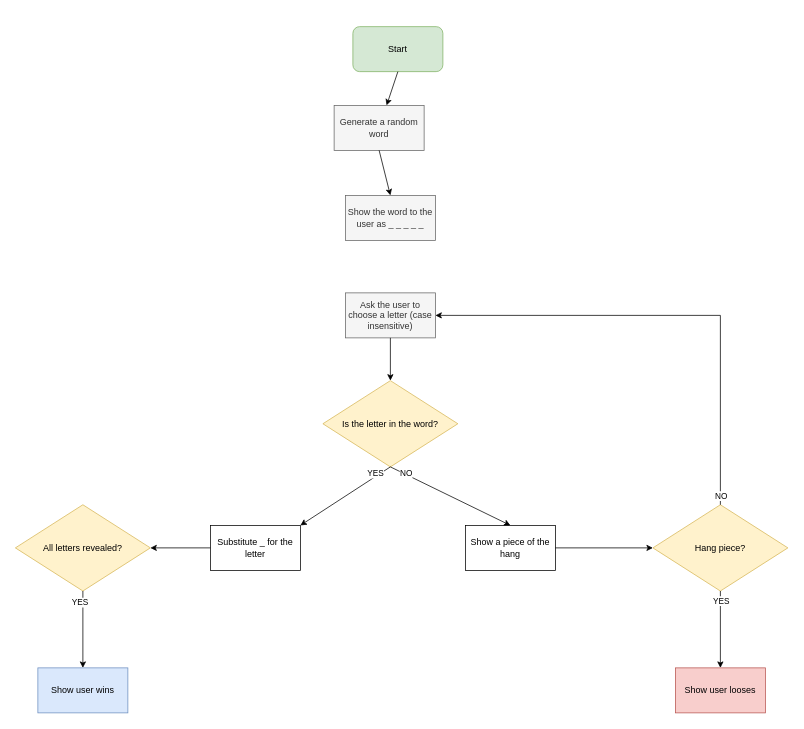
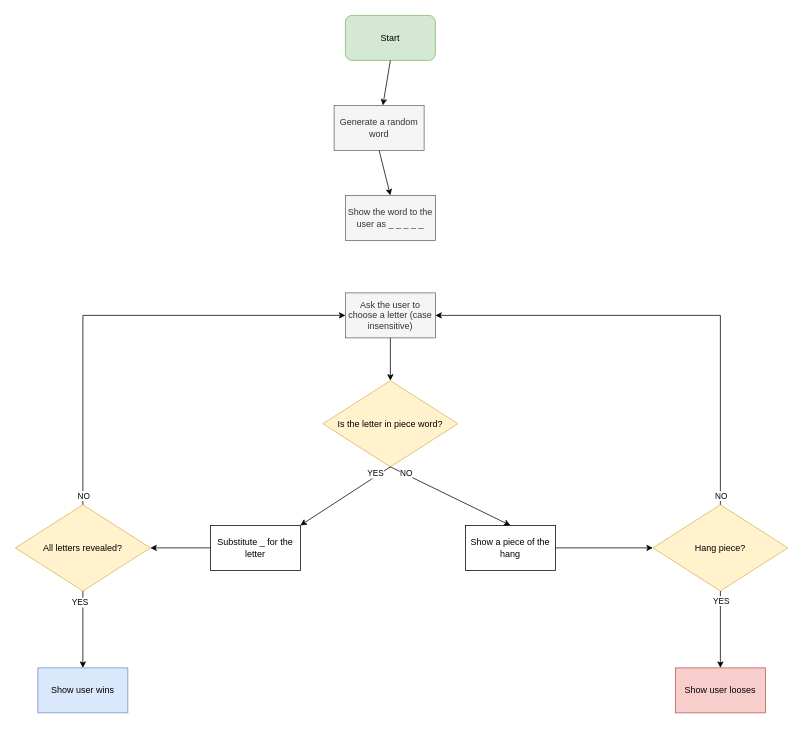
  <mxCell id="0" />
  <mxCell id="1" parent="0" />
- <mxCell id="2" value="Start" style="rounded=1;whiteSpace=wrap;html=1;fillColor=#d5e8d4;strokeColor=#82b366;" vertex="1" parent="1"><mxGeometry x="470" y="35" width="120" height="60" as="geometry" /></mxCell>
+ <mxCell id="2" value="Start" style="rounded=1;whiteSpace=wrap;html=1;fillColor=#d5e8d4;strokeColor=#82b366;" vertex="1" parent="1"><mxGeometry x="460" y="20" width="120" height="60" as="geometry" /></mxCell>
  <mxCell id="3" value="Generate a random word" style="rounded=0;whiteSpace=wrap;html=1;fillColor=#f5f5f5;fontColor=#333333;strokeColor=#666666;" vertex="1" parent="1"><mxGeometry x="445" y="140" width="120" height="60" as="geometry" /></mxCell>
  <mxCell id="4" value="" style="endArrow=classic;html=1;rounded=0;exitX=0.5;exitY=1;exitDx=0;exitDy=0;" edge="1" parent="1" source="2" target="3"><mxGeometry width="50" height="50" relative="1" as="geometry"><mxPoint x="530" y="250" as="sourcePoint" /><mxPoint x="580" y="200" as="targetPoint" /></mxGeometry></mxCell>
  <mxCell id="5" value="Show the word to the user as _ _ _ _ _" style="rounded=0;whiteSpace=wrap;html=1;fillColor=#f5f5f5;fontColor=#333333;strokeColor=#666666;" vertex="1" parent="1"><mxGeometry x="460" y="260" width="120" height="60" as="geometry" /></mxCell>
  <mxCell id="6" value="" style="endArrow=classic;html=1;rounded=0;exitX=0.5;exitY=1;exitDx=0;exitDy=0;entryX=0.5;entryY=0;entryDx=0;entryDy=0;" edge="1" parent="1" source="3" target="5"><mxGeometry width="50" height="50" relative="1" as="geometry"><mxPoint x="530" y="250" as="sourcePoint" /><mxPoint x="580" y="200" as="targetPoint" /></mxGeometry></mxCell>
  <mxCell id="7" value="Ask the user to choose a letter (case insensitive)" style="rounded=0;whiteSpace=wrap;html=1;fillColor=#f5f5f5;fontColor=#333333;strokeColor=#666666;" vertex="1" parent="1"><mxGeometry x="460" y="390" width="120" height="60" as="geometry" /></mxCell>
- <mxCell id="8" value="Is the letter in the word?" style="rhombus;whiteSpace=wrap;html=1;fillColor=#fff2cc;strokeColor=#d6b656;" vertex="1" parent="1"><mxGeometry x="430" y="507" width="180" height="115" as="geometry" /></mxCell>
+ <mxCell id="8" value="Is the letter in piece word?" style="rhombus;whiteSpace=wrap;html=1;fillColor=#fff2cc;strokeColor=#d6b656;" vertex="1" parent="1"><mxGeometry x="430" y="507" width="180" height="115" as="geometry" /></mxCell>
  <mxCell id="9" value="" style="endArrow=classic;html=1;rounded=0;exitX=0.5;exitY=1;exitDx=0;exitDy=0;" edge="1" parent="1" source="7" target="8"><mxGeometry width="50" height="50" relative="1" as="geometry"><mxPoint x="530" y="620" as="sourcePoint" /><mxPoint x="580" y="570" as="targetPoint" /></mxGeometry></mxCell>
  <mxCell id="10" value="Substitute _ for the letter" style="rounded=0;whiteSpace=wrap;html=1;" vertex="1" parent="1"><mxGeometry x="280" y="700" width="120" height="60" as="geometry" /></mxCell>
  <mxCell id="11" value="" style="endArrow=classic;html=1;rounded=0;entryX=1;entryY=0;entryDx=0;entryDy=0;exitX=0.5;exitY=1;exitDx=0;exitDy=0;" edge="1" parent="1" source="8" target="10"><mxGeometry relative="1" as="geometry"><mxPoint x="500" y="590" as="sourcePoint" /><mxPoint x="600" y="590" as="targetPoint" /></mxGeometry></mxCell>
  <mxCell id="12" value="YES" style="edgeLabel;resizable=0;html=1;align=center;verticalAlign=middle;" connectable="0" vertex="1" parent="11"><mxGeometry relative="1" as="geometry"><mxPoint x="40" y="-31" as="offset" /></mxGeometry></mxCell>
  <mxCell id="13" value="Show a piece of the hang" style="rounded=0;whiteSpace=wrap;html=1;" vertex="1" parent="1"><mxGeometry x="620" y="700" width="120" height="60" as="geometry" /></mxCell>
  <mxCell id="14" value="" style="endArrow=classic;html=1;rounded=0;exitX=0.5;exitY=1;exitDx=0;exitDy=0;entryX=0.5;entryY=0;entryDx=0;entryDy=0;" edge="1" parent="1" source="8" target="13"><mxGeometry relative="1" as="geometry"><mxPoint x="500" y="690" as="sourcePoint" /><mxPoint x="600" y="690" as="targetPoint" /></mxGeometry></mxCell>
  <mxCell id="15" value="NO" style="edgeLabel;resizable=0;html=1;align=center;verticalAlign=middle;" connectable="0" vertex="1" parent="14"><mxGeometry relative="1" as="geometry"><mxPoint x="-60" y="-31" as="offset" /></mxGeometry></mxCell>
  <mxCell id="16" value="All letters revealed?" style="rhombus;whiteSpace=wrap;html=1;fillColor=#fff2cc;strokeColor=#d6b656;" vertex="1" parent="1"><mxGeometry x="20" y="672.5" width="180" height="115" as="geometry" /></mxCell>
+ <mxCell id="17" value="" style="endArrow=classic;html=1;rounded=0;exitX=0.5;exitY=0;exitDx=0;exitDy=0;entryX=0;entryY=0.5;entryDx=0;entryDy=0;" edge="1" parent="1" source="16" target="7"><mxGeometry relative="1" as="geometry"><mxPoint x="300" y="490" as="sourcePoint" /><mxPoint x="400" y="490" as="targetPoint" /><Array as="points"><mxPoint x="110" y="420" /></Array></mxGeometry></mxCell>
+ <mxCell id="18" value="NO" style="edgeLabel;resizable=0;html=1;align=center;verticalAlign=middle;" connectable="0" vertex="1" parent="17"><mxGeometry relative="1" as="geometry"><mxPoint x="-48" y="240" as="offset" /></mxGeometry></mxCell>
  <mxCell id="19" value="Show user wins" style="rounded=0;whiteSpace=wrap;html=1;fillColor=#dae8fc;strokeColor=#6c8ebf;" vertex="1" parent="1"><mxGeometry x="50" y="890" width="120" height="60" as="geometry" /></mxCell>
  <mxCell id="20" value="" style="endArrow=classic;html=1;rounded=0;exitX=0.5;exitY=1;exitDx=0;exitDy=0;" edge="1" parent="1" source="16" target="19"><mxGeometry width="50" height="50" relative="1" as="geometry"><mxPoint x="330" y="810" as="sourcePoint" /><mxPoint x="380" y="760" as="targetPoint" /></mxGeometry></mxCell>
  <mxCell id="21" value="" style="endArrow=classic;html=1;rounded=0;exitX=0;exitY=0.5;exitDx=0;exitDy=0;entryX=1;entryY=0.5;entryDx=0;entryDy=0;" edge="1" parent="1" source="10" target="16"><mxGeometry width="50" height="50" relative="1" as="geometry"><mxPoint x="330" y="710" as="sourcePoint" /><mxPoint x="210" y="750" as="targetPoint" /></mxGeometry></mxCell>
  <mxCell id="22" value="YES" style="edgeLabel;resizable=0;html=1;align=center;verticalAlign=middle;" connectable="0" vertex="1" parent="1"><mxGeometry x="120.5" y="672.5" as="geometry"><mxPoint x="-15" y="130" as="offset" /></mxGeometry></mxCell>
  <mxCell id="23" value="Hang piece?" style="rhombus;whiteSpace=wrap;html=1;fillColor=#fff2cc;strokeColor=#d6b656;" vertex="1" parent="1"><mxGeometry x="870" y="672.5" width="180" height="115" as="geometry" /></mxCell>
  <mxCell id="24" value="" style="endArrow=classic;html=1;rounded=0;entryX=1;entryY=0.5;entryDx=0;entryDy=0;exitX=0.5;exitY=0;exitDx=0;exitDy=0;" edge="1" parent="1" source="23" target="7"><mxGeometry relative="1" as="geometry"><mxPoint x="820" y="690" as="sourcePoint" /><mxPoint x="920" y="690" as="targetPoint" /><Array as="points"><mxPoint x="960" y="420" /></Array></mxGeometry></mxCell>
  <mxCell id="25" value="NO" style="edgeLabel;resizable=0;html=1;align=center;verticalAlign=middle;" connectable="0" vertex="1" parent="24"><mxGeometry relative="1" as="geometry"><mxPoint x="64" y="240" as="offset" /></mxGeometry></mxCell>
  <mxCell id="26" value="Show user looses" style="rounded=0;whiteSpace=wrap;html=1;fillColor=#f8cecc;strokeColor=#b85450;" vertex="1" parent="1"><mxGeometry x="900" y="890" width="120" height="60" as="geometry" /></mxCell>
  <mxCell id="27" value="" style="endArrow=classic;html=1;rounded=0;entryX=0.5;entryY=0;entryDx=0;entryDy=0;exitX=0.5;exitY=1;exitDx=0;exitDy=0;" edge="1" parent="1" source="23" target="26"><mxGeometry relative="1" as="geometry"><mxPoint x="720" y="790" as="sourcePoint" /><mxPoint x="820" y="790" as="targetPoint" /></mxGeometry></mxCell>
  <mxCell id="28" value="YES" style="edgeLabel;resizable=0;html=1;align=center;verticalAlign=middle;" connectable="0" vertex="1" parent="27"><mxGeometry relative="1" as="geometry"><mxPoint y="-38" as="offset" /></mxGeometry></mxCell>
  <mxCell id="29" value="" style="endArrow=classic;html=1;rounded=0;exitX=1;exitY=0.5;exitDx=0;exitDy=0;entryX=0;entryY=0.5;entryDx=0;entryDy=0;" edge="1" parent="1" source="13" target="23"><mxGeometry width="50" height="50" relative="1" as="geometry"><mxPoint x="630" y="620" as="sourcePoint" /><mxPoint x="680" y="570" as="targetPoint" /></mxGeometry></mxCell>
